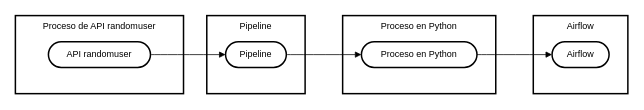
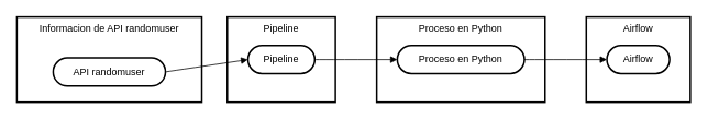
  <mxCell id="0" />
  <mxCell id="1" parent="0" />
  <mxCell id="2" value="Airflow" style="whiteSpace=wrap;strokeWidth=2;verticalAlign=top;" vertex="1" parent="1"><mxGeometry x="710" width="126" height="104" as="geometry" y="20" /></mxCell>
  <mxCell id="3" value="Airflow" style="rounded=1;whiteSpace=wrap;arcSize=50;strokeWidth=2;" vertex="1" parent="1"><mxGeometry x="735" y="55" width="76" height="34" as="geometry" /></mxCell>
  <mxCell id="4" value="Proceso en Python" style="whiteSpace=wrap;strokeWidth=2;verticalAlign=top;" vertex="1" parent="1"><mxGeometry x="456" width="204" height="104" as="geometry" y="20" /></mxCell>
  <mxCell id="5" value="Proceso en Python" style="rounded=1;whiteSpace=wrap;arcSize=50;strokeWidth=2;" vertex="1" parent="1"><mxGeometry x="481" y="55" width="154" height="34" as="geometry" /></mxCell>
  <mxCell id="6" value="Pipeline" style="whiteSpace=wrap;strokeWidth=2;verticalAlign=top;" vertex="1" parent="1"><mxGeometry x="275" width="131" height="104" as="geometry" y="20" /></mxCell>
  <mxCell id="7" value="Pipeline" style="rounded=1;whiteSpace=wrap;arcSize=50;strokeWidth=2;" vertex="1" parent="1"><mxGeometry x="300" y="55" width="81" height="34" as="geometry" /></mxCell>
- <mxCell id="8" value="Proceso de API randomuser" style="whiteSpace=wrap;strokeWidth=2;verticalAlign=top;" vertex="1" parent="1"><mxGeometry x="20" width="224" height="104" as="geometry" y="20" /></mxCell>
- <mxCell id="9" value="API randomuser" style="rounded=1;whiteSpace=wrap;arcSize=50;strokeWidth=2;" vertex="1" parent="1"><mxGeometry x="64" y="55" width="136" height="34" as="geometry" /></mxCell>
+ <mxCell id="8" value="Informacion de API randomuser" style="whiteSpace=wrap;strokeWidth=2;verticalAlign=top;" vertex="1" parent="1"><mxGeometry x="20" width="224" height="104" as="geometry" y="20" /></mxCell>
+ <mxCell id="9" value="API randomuser" style="rounded=1;whiteSpace=wrap;arcSize=50;strokeWidth=2;" vertex="1" parent="1"><mxGeometry x="64" y="70" width="136" height="34" as="geometry" /></mxCell>
  <mxCell id="10" value="" style="curved=1;startArrow=none;endArrow=block;exitX=1;exitY=0.5;entryX=0.01;entryY=0.5;" edge="1" parent="1" source="9" target="7"><mxGeometry relative="1" as="geometry"><Array as="points" /></mxGeometry></mxCell>
  <mxCell id="11" value="" style="curved=1;startArrow=none;endArrow=block;exitX=1;exitY=0.5;entryX=0;entryY=0.5;" edge="1" parent="1" source="7" target="5"><mxGeometry relative="1" as="geometry"><Array as="points" /></mxGeometry></mxCell>
  <mxCell id="12" value="" style="curved=1;startArrow=none;endArrow=block;exitX=1;exitY=0.5;entryX=0.01;entryY=0.5;" edge="1" parent="1" source="5" target="3"><mxGeometry relative="1" as="geometry"><Array as="points" /></mxGeometry></mxCell>
